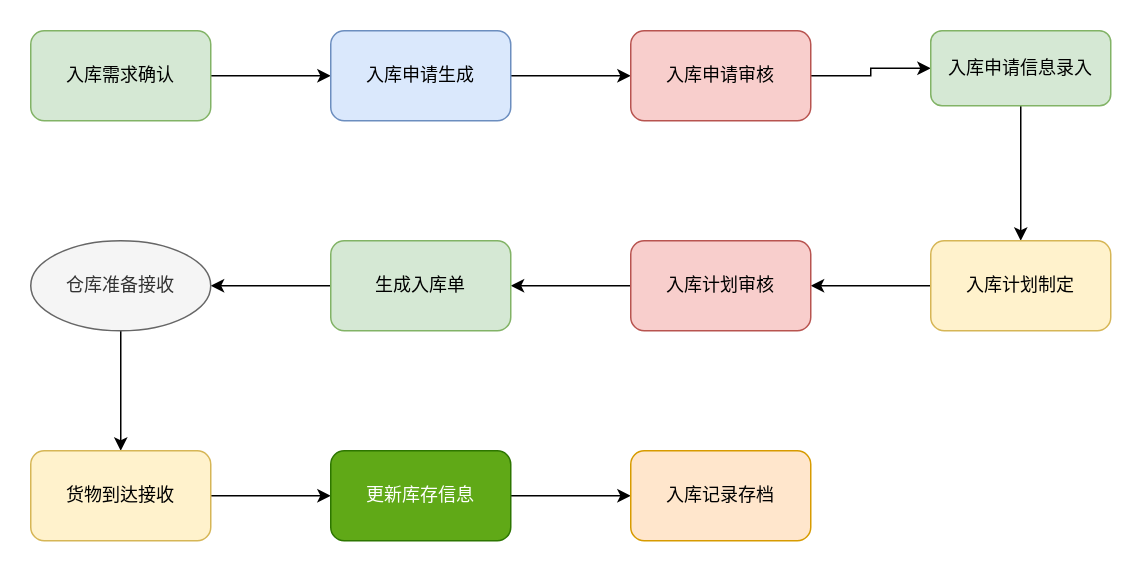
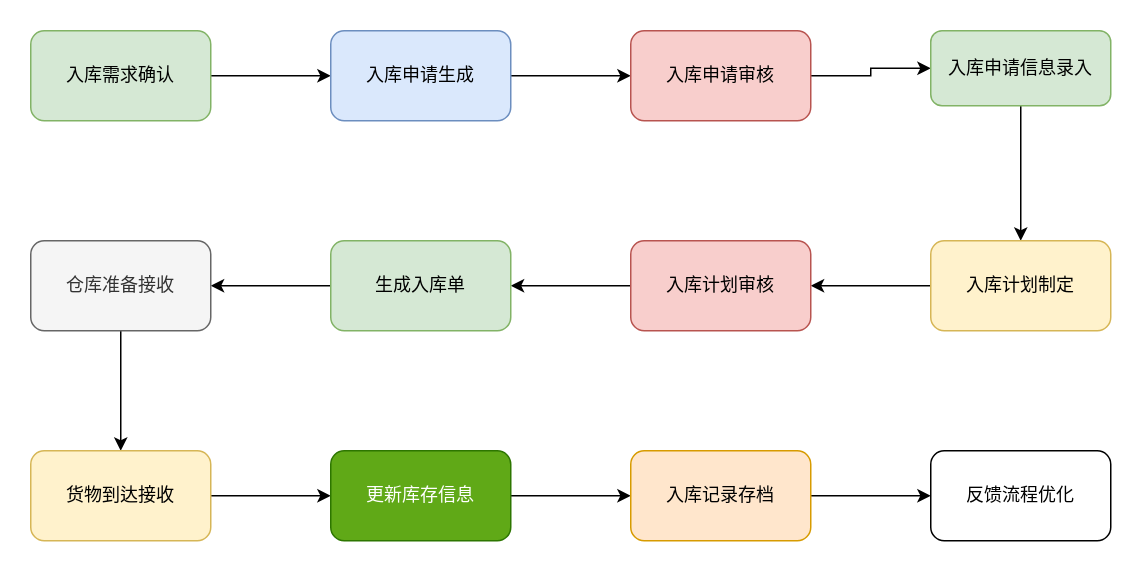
  <mxCell id="0" />
  <mxCell id="1" parent="0" />
  <mxCell id="2" value="" style="edgeStyle=orthogonalEdgeStyle;rounded=0;orthogonalLoop=1;jettySize=auto;html=1;" edge="1" parent="1" source="3" target="5"><mxGeometry relative="1" as="geometry" /></mxCell>
  <mxCell id="3" value="入库需求确认" style="rounded=1;whiteSpace=wrap;html=1;fillColor=#d5e8d4;strokeColor=#82b366;" vertex="1" parent="1"><mxGeometry x="20" y="20" width="120" height="60" as="geometry" /></mxCell>
  <mxCell id="4" value="" style="edgeStyle=orthogonalEdgeStyle;rounded=0;orthogonalLoop=1;jettySize=auto;html=1;" edge="1" parent="1" source="5" target="7"><mxGeometry relative="1" as="geometry" /></mxCell>
  <mxCell id="5" value="入库申请生成" style="rounded=1;whiteSpace=wrap;html=1;fillColor=#dae8fc;strokeColor=#6c8ebf;" vertex="1" parent="1"><mxGeometry x="220" y="20" width="120" height="60" as="geometry" /></mxCell>
  <mxCell id="6" value="" style="edgeStyle=orthogonalEdgeStyle;rounded=0;orthogonalLoop=1;jettySize=auto;html=1;" edge="1" parent="1" source="7" target="9"><mxGeometry relative="1" as="geometry" /></mxCell>
  <mxCell id="7" value="入库申请审核" style="rounded=1;whiteSpace=wrap;html=1;fillColor=#f8cecc;strokeColor=#b85450;" vertex="1" parent="1"><mxGeometry x="420" y="20" width="120" height="60" as="geometry" /></mxCell>
  <mxCell id="8" value="" style="edgeStyle=orthogonalEdgeStyle;rounded=0;orthogonalLoop=1;jettySize=auto;html=1;" edge="1" parent="1" source="9" target="11"><mxGeometry relative="1" as="geometry" /></mxCell>
  <mxCell id="9" value="入库申请信息录入" style="rounded=1;whiteSpace=wrap;html=1;fillColor=#d5e8d4;strokeColor=#82b366;" vertex="1" parent="1"><mxGeometry x="620" y="20" width="120" height="50" as="geometry" /></mxCell>
  <mxCell id="10" value="" style="edgeStyle=orthogonalEdgeStyle;rounded=0;orthogonalLoop=1;jettySize=auto;html=1;" edge="1" parent="1" source="11" target="13"><mxGeometry relative="1" as="geometry" /></mxCell>
  <mxCell id="11" value="入库计划制定" style="rounded=1;whiteSpace=wrap;html=1;fillColor=#fff2cc;strokeColor=#d6b656;" vertex="1" parent="1"><mxGeometry x="620" y="160" width="120" height="60" as="geometry" /></mxCell>
  <mxCell id="12" value="" style="edgeStyle=orthogonalEdgeStyle;rounded=0;orthogonalLoop=1;jettySize=auto;html=1;" edge="1" parent="1" source="13" target="15"><mxGeometry relative="1" as="geometry" /></mxCell>
  <mxCell id="13" value="入库计划审核" style="rounded=1;whiteSpace=wrap;html=1;fillColor=#f8cecc;strokeColor=#b85450;" vertex="1" parent="1"><mxGeometry x="420" y="160" width="120" height="60" as="geometry" /></mxCell>
  <mxCell id="14" value="" style="edgeStyle=orthogonalEdgeStyle;rounded=0;orthogonalLoop=1;jettySize=auto;html=1;" edge="1" parent="1" source="15" target="17"><mxGeometry relative="1" as="geometry" /></mxCell>
  <mxCell id="15" value="生成入库单" style="rounded=1;whiteSpace=wrap;html=1;fillColor=#d5e8d4;strokeColor=#82b366;" vertex="1" parent="1"><mxGeometry x="220" y="160" width="120" height="60" as="geometry" /></mxCell>
  <mxCell id="16" value="" style="edgeStyle=orthogonalEdgeStyle;rounded=0;orthogonalLoop=1;jettySize=auto;html=1;" edge="1" parent="1" source="17" target="19"><mxGeometry relative="1" as="geometry" /></mxCell>
- <mxCell id="17" value="仓库准备接收" style="ellipse;whiteSpace=wrap;html=1;fillColor=#f5f5f5;strokeColor=#666666;fontColor=#333333;" vertex="1" parent="1"><mxGeometry x="20" y="160" width="120" height="60" as="geometry" /></mxCell>
+ <mxCell id="17" value="仓库准备接收" style="rounded=1;whiteSpace=wrap;html=1;fillColor=#f5f5f5;strokeColor=#666666;fontColor=#333333;" vertex="1" parent="1"><mxGeometry x="20" y="160" width="120" height="60" as="geometry" /></mxCell>
  <mxCell id="18" value="" style="edgeStyle=orthogonalEdgeStyle;rounded=0;orthogonalLoop=1;jettySize=auto;html=1;" edge="1" parent="1" source="19" target="21"><mxGeometry relative="1" as="geometry" /></mxCell>
  <mxCell id="19" value="货物到达接收" style="rounded=1;whiteSpace=wrap;html=1;fillColor=#fff2cc;strokeColor=#d6b656;" vertex="1" parent="1"><mxGeometry x="20" y="300" width="120" height="60" as="geometry" /></mxCell>
  <mxCell id="20" value="" style="edgeStyle=orthogonalEdgeStyle;rounded=0;orthogonalLoop=1;jettySize=auto;html=1;" edge="1" parent="1" source="21" target="23"><mxGeometry relative="1" as="geometry" /></mxCell>
  <mxCell id="21" value="更新库存信息" style="rounded=1;whiteSpace=wrap;html=1;fillColor=#60a917;strokeColor=#2D7600;fontColor=#ffffff;" vertex="1" parent="1"><mxGeometry x="220" y="300" width="120" height="60" as="geometry" /></mxCell>
+ <mxCell id="22" value="" style="edgeStyle=orthogonalEdgeStyle;rounded=0;orthogonalLoop=1;jettySize=auto;html=1;" edge="1" parent="1" source="23" target="24"><mxGeometry relative="1" as="geometry" /></mxCell>
  <mxCell id="23" value="入库记录存档" style="rounded=1;whiteSpace=wrap;html=1;fillColor=#ffe6cc;strokeColor=#d79b00;" vertex="1" parent="1"><mxGeometry x="420" y="300" width="120" height="60" as="geometry" /></mxCell>
+ <mxCell id="24" value="反馈流程优化" style="rounded=1;whiteSpace=wrap;html=1;" vertex="1" parent="1"><mxGeometry x="620" y="300" width="120" height="60" as="geometry" /></mxCell>
